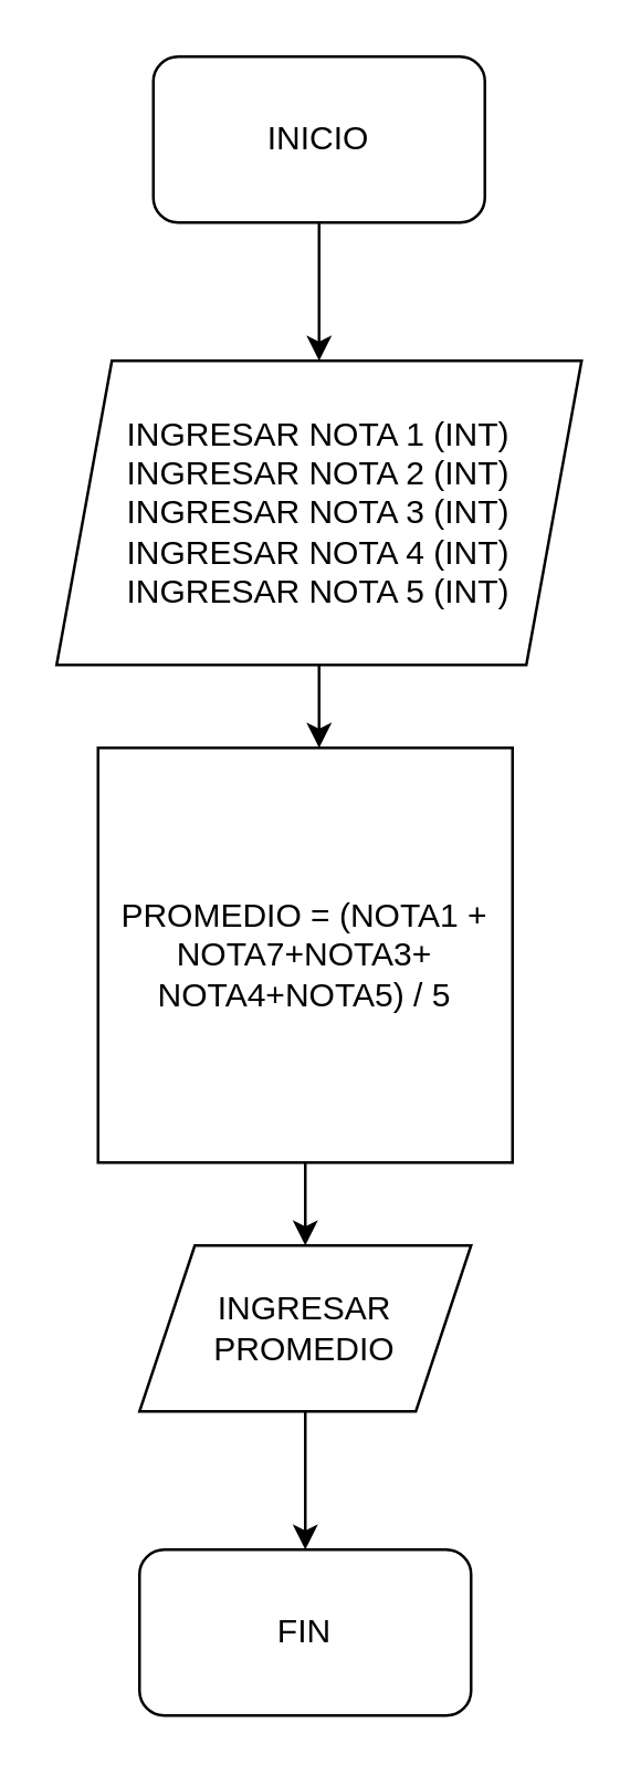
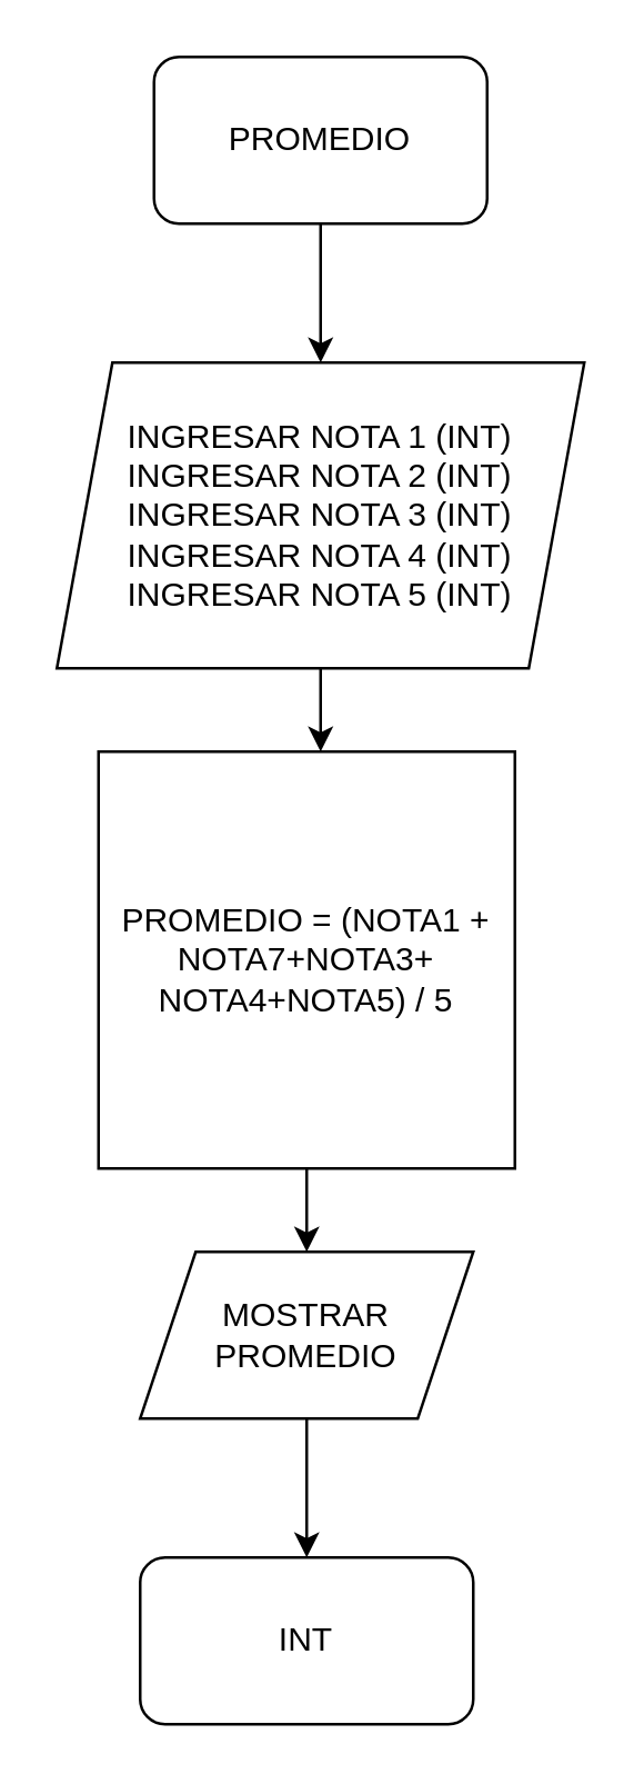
  <mxCell id="0" />
  <mxCell id="1" parent="0" />
  <mxCell id="2" style="edgeStyle=orthogonalEdgeStyle;rounded=0;orthogonalLoop=1;jettySize=auto;html=1;exitX=0.5;exitY=1;exitDx=0;exitDy=0;" parent="1" edge="1"><mxGeometry relative="1" as="geometry"><mxPoint x="115" y="130" as="targetPoint" /><mxPoint x="115" y="80" as="sourcePoint" /></mxGeometry></mxCell>
  <mxCell id="3" style="edgeStyle=orthogonalEdgeStyle;rounded=0;orthogonalLoop=1;jettySize=auto;html=1;exitX=0.5;exitY=1;exitDx=0;exitDy=0;" parent="1" source="4" edge="1"><mxGeometry relative="1" as="geometry"><mxPoint x="115" y="270" as="targetPoint" /></mxGeometry></mxCell>
  <mxCell id="4" value="&lt;div&gt;INGRESAR NOTA 1 (INT)&lt;br&gt;&lt;/div&gt;&lt;div&gt;INGRESAR NOTA 2 (INT)&lt;br&gt;&lt;/div&gt;&lt;div&gt;INGRESAR NOTA 3 (INT)&lt;br&gt;&lt;/div&gt;&lt;div&gt;INGRESAR NOTA 4 (INT)&lt;br&gt;&lt;/div&gt;&lt;div&gt;INGRESAR NOTA 5 (INT)&lt;br&gt;&lt;/div&gt;" style="shape=parallelogram;perimeter=parallelogramPerimeter;whiteSpace=wrap;html=1;fixedSize=1;" parent="1" vertex="1"><mxGeometry x="20" y="130" width="190" height="110" as="geometry" /></mxCell>
  <mxCell id="5" style="edgeStyle=orthogonalEdgeStyle;rounded=0;orthogonalLoop=1;jettySize=auto;html=1;exitX=0.5;exitY=1;exitDx=0;exitDy=0;" parent="1" source="6" edge="1"><mxGeometry relative="1" as="geometry"><mxPoint x="110" y="450" as="targetPoint" /></mxGeometry></mxCell>
  <mxCell id="6" value="PROMEDIO = (NOTA1 + NOTA7+NOTA3+ NOTA4+NOTA5) / 5" style="whiteSpace=wrap;html=1;aspect=fixed;" parent="1" vertex="1"><mxGeometry x="35" y="270" width="150" height="150" as="geometry" /></mxCell>
  <mxCell id="7" style="edgeStyle=orthogonalEdgeStyle;rounded=0;orthogonalLoop=1;jettySize=auto;html=1;" parent="1" edge="1"><mxGeometry relative="1" as="geometry"><mxPoint x="110" y="560" as="targetPoint" /><mxPoint x="110" y="510" as="sourcePoint" /></mxGeometry></mxCell>
- <mxCell id="8" value="INICIO" style="rounded=1;whiteSpace=wrap;html=1;" parent="1" vertex="1"><mxGeometry x="55" y="20" width="120" height="60" as="geometry" /></mxCell>
- <mxCell id="9" value="FIN" style="rounded=1;whiteSpace=wrap;html=1;" parent="1" vertex="1"><mxGeometry x="50" y="560" width="120" height="60" as="geometry" /></mxCell>
- <mxCell id="10" value="INGRESAR PROMEDIO" style="shape=parallelogram;perimeter=parallelogramPerimeter;whiteSpace=wrap;html=1;fixedSize=1;" vertex="1" parent="1"><mxGeometry x="50" y="450" width="120" height="60" as="geometry" /></mxCell>
+ <mxCell id="8" value="PROMEDIO" style="rounded=1;whiteSpace=wrap;html=1;" parent="1" vertex="1"><mxGeometry x="55" y="20" width="120" height="60" as="geometry" /></mxCell>
+ <mxCell id="9" value="INT" style="rounded=1;whiteSpace=wrap;html=1;" parent="1" vertex="1"><mxGeometry x="50" y="560" width="120" height="60" as="geometry" /></mxCell>
+ <mxCell id="10" value="MOSTRAR PROMEDIO" style="shape=parallelogram;perimeter=parallelogramPerimeter;whiteSpace=wrap;html=1;fixedSize=1;" vertex="1" parent="1"><mxGeometry x="50" y="450" width="120" height="60" as="geometry" /></mxCell>
